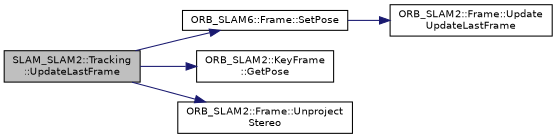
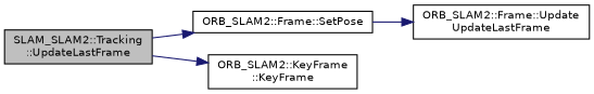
  digraph {
    rankdir=LR
    node [color=black fillcolor=white fontname=Helvetica fontsize=10 shape=record style=filled]
    edge [color=midnightblue fontname=Helvetica fontsize=10 labelfontname=Helvetica labelfontsize=10 style=solid]
    n1 [fillcolor=grey75 fontcolor=black height=0.2 label="SLAM_SLAM2::Tracking\l::UpdateLastFrame" width=0.4]
-   n2 [height=0.2 label="ORB_SLAM6::Frame::SetPose" width=0.4]
-   n3 [height=0.2 label="ORB_SLAM2::KeyFrame\l::GetPose" width=0.4]
-   n4 [height=0.2 label="ORB_SLAM2::Frame::Unproject\lStereo" width=0.4]
+   n2 [height=0.2 label="ORB_SLAM2::Frame::SetPose" width=0.4]
+   n3 [height=0.2 label="ORB_SLAM2::KeyFrame\l::KeyFrame" width=0.4]
    n5 [height=0.2 label="ORB_SLAM2::Frame::Update\lUpdateLastFrame" width=0.4]
    n1 -> n2
    n1 -> n3
-   n1 -> n4
    n2 -> n5
  }
